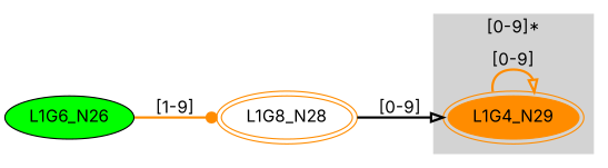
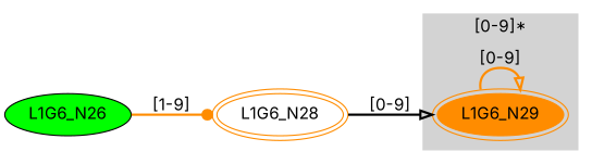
  digraph {
    fontname=Inter
    rankdir=LR
    node [color=darkorange fontname=Inter peripheries=2 style=filled]
    edge [arrowhead=onormal color=darkorange fontname=Inter style=bold]
-   L1G6_N29 [label=L1G4_N29]
+   L1G6_N29
    L1G6_N26 [color=black fillcolor=green peripheries=""]
-   L1G6_N28 [label=L1G8_N28 style=""]
+   L1G6_N28 [style=""]
    subgraph cluster_1 {
      color=lightgrey
      label="[0-9]*"
      style=filled
      L1G6_N29
    }
    L1G6_N29 -> L1G6_N29 [label="[0-9]"]
    L1G6_N26 -> L1G6_N28 [arrowhead=dot label="[1-9]"]
    L1G6_N28 -> L1G6_N29 [color=black label="[0-9]"]
  }
